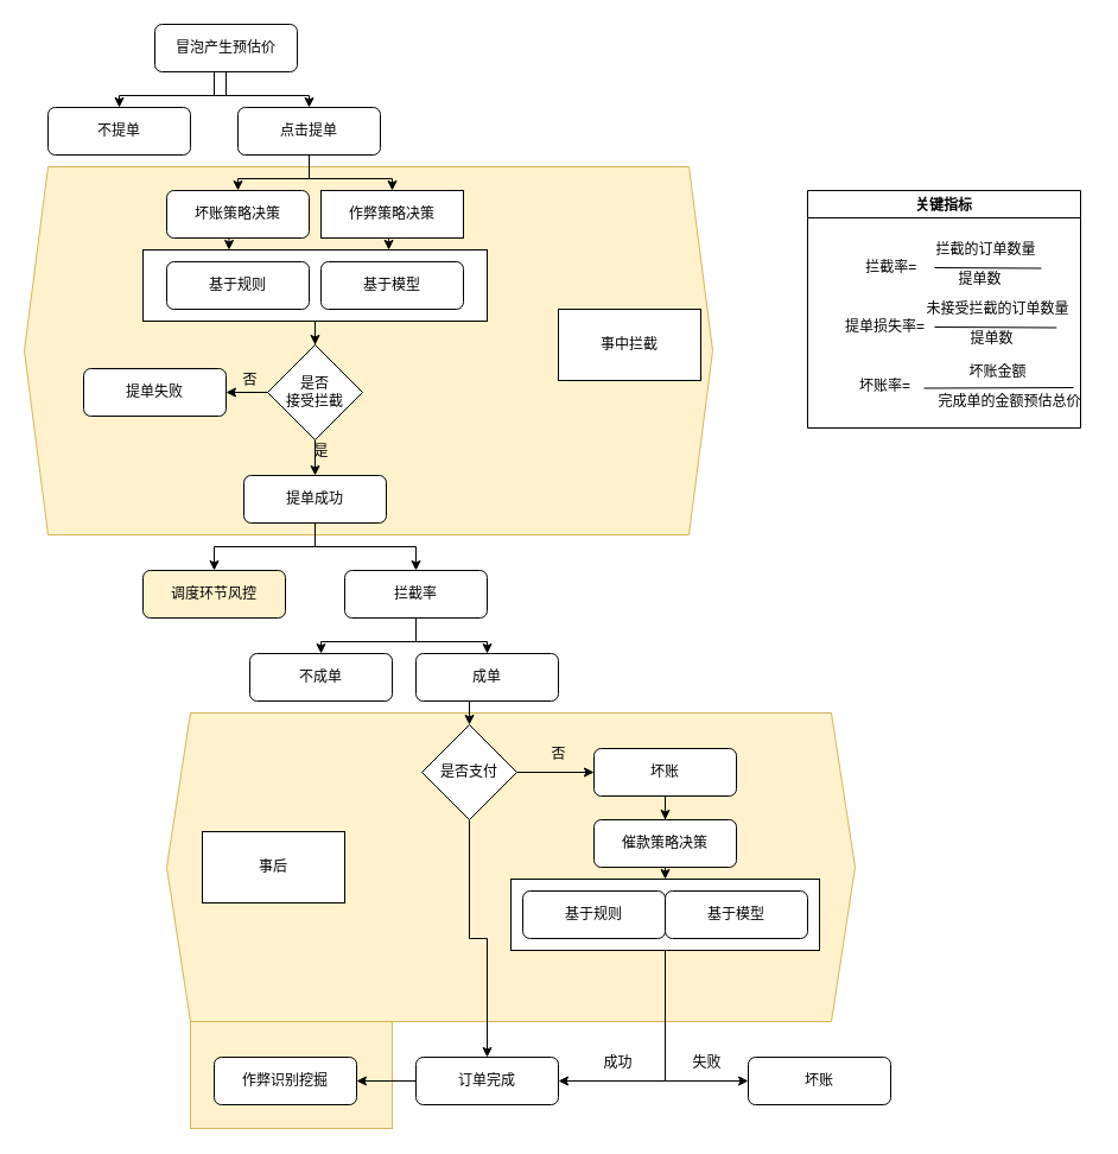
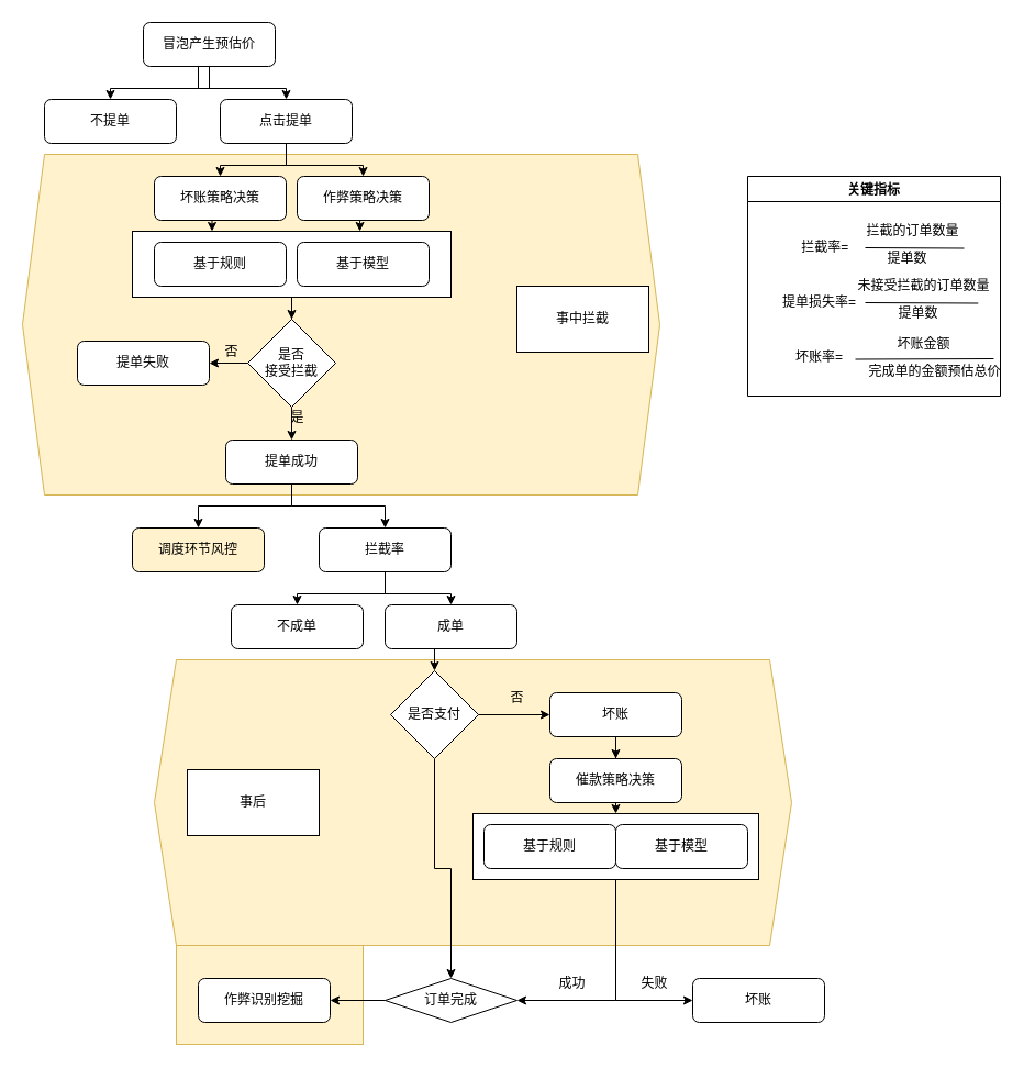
  <mxCell id="0" />
  <mxCell id="1" parent="0" />
  <mxCell id="2" value="" style="rounded=0;whiteSpace=wrap;html=1;fillColor=#fff2cc;strokeColor=#d6b656;" vertex="1" parent="1"><mxGeometry x="160" y="840" width="170" height="110" as="geometry" /></mxCell>
  <mxCell id="3" value="" style="shape=hexagon;perimeter=hexagonPerimeter2;whiteSpace=wrap;html=1;fixedSize=1;fillColor=#fff2cc;strokeColor=#d6b656;" vertex="1" parent="1"><mxGeometry x="140" y="600" width="580" height="260" as="geometry" /></mxCell>
  <mxCell id="4" value="" style="shape=hexagon;perimeter=hexagonPerimeter2;whiteSpace=wrap;html=1;fixedSize=1;fillColor=#fff2cc;strokeColor=#d6b656;" vertex="1" parent="1"><mxGeometry x="20" y="140" width="580" height="310" as="geometry" /></mxCell>
  <mxCell id="5" style="edgeStyle=orthogonalEdgeStyle;rounded=0;orthogonalLoop=1;jettySize=auto;html=1;exitX=0.5;exitY=1;exitDx=0;exitDy=0;" edge="1" parent="1" source="6" target="30"><mxGeometry relative="1" as="geometry" /></mxCell>
  <mxCell id="6" value="" style="rounded=0;whiteSpace=wrap;html=1;" vertex="1" parent="1"><mxGeometry x="120" y="210" width="290" height="60" as="geometry" /></mxCell>
  <mxCell id="7" style="edgeStyle=orthogonalEdgeStyle;rounded=0;orthogonalLoop=1;jettySize=auto;html=1;exitX=0.5;exitY=1;exitDx=0;exitDy=0;entryX=0.5;entryY=0;entryDx=0;entryDy=0;" edge="1" parent="1" source="9" target="10"><mxGeometry relative="1" as="geometry"><Array as="points"><mxPoint x="180" y="80" /><mxPoint x="90" y="80" /></Array></mxGeometry></mxCell>
  <mxCell id="8" style="edgeStyle=orthogonalEdgeStyle;rounded=0;orthogonalLoop=1;jettySize=auto;html=1;exitX=0.5;exitY=1;exitDx=0;exitDy=0;entryX=0.5;entryY=0;entryDx=0;entryDy=0;" edge="1" parent="1" source="9" target="13"><mxGeometry relative="1" as="geometry"><Array as="points"><mxPoint x="180" y="80" /><mxPoint x="260" y="80" /></Array></mxGeometry></mxCell>
  <mxCell id="9" value="冒泡产生预估价" style="rounded=1;whiteSpace=wrap;html=1;fontSize=12;glass=0;strokeWidth=1;shadow=0;" parent="1" vertex="1"><mxGeometry x="130" y="20" width="120" height="40" as="geometry" /></mxCell>
  <mxCell id="10" value="不提单" style="rounded=1;whiteSpace=wrap;html=1;fontSize=12;glass=0;strokeWidth=1;shadow=0;" vertex="1" parent="1"><mxGeometry x="40" y="90" width="120" height="40" as="geometry" /></mxCell>
  <mxCell id="11" style="edgeStyle=orthogonalEdgeStyle;rounded=0;orthogonalLoop=1;jettySize=auto;html=1;exitX=0.5;exitY=1;exitDx=0;exitDy=0;entryX=0.5;entryY=0;entryDx=0;entryDy=0;" edge="1" parent="1" source="13" target="15"><mxGeometry relative="1" as="geometry" /></mxCell>
  <mxCell id="12" style="edgeStyle=orthogonalEdgeStyle;rounded=0;orthogonalLoop=1;jettySize=auto;html=1;exitX=0.5;exitY=1;exitDx=0;exitDy=0;" edge="1" parent="1" source="13" target="17"><mxGeometry relative="1" as="geometry" /></mxCell>
  <mxCell id="13" value="点击提单" style="rounded=1;whiteSpace=wrap;html=1;fontSize=12;glass=0;strokeWidth=1;shadow=0;" vertex="1" parent="1"><mxGeometry x="200" y="90" width="120" height="40" as="geometry" /></mxCell>
  <mxCell id="14" style="edgeStyle=orthogonalEdgeStyle;rounded=0;orthogonalLoop=1;jettySize=auto;html=1;exitX=0.5;exitY=1;exitDx=0;exitDy=0;entryX=0.25;entryY=0;entryDx=0;entryDy=0;" edge="1" parent="1" source="15" target="6"><mxGeometry relative="1" as="geometry" /></mxCell>
  <mxCell id="15" value="坏账策略决策" style="rounded=1;whiteSpace=wrap;html=1;fontSize=12;glass=0;strokeWidth=1;shadow=0;" vertex="1" parent="1"><mxGeometry x="140" y="160" width="120" height="40" as="geometry" /></mxCell>
  <mxCell id="16" style="edgeStyle=orthogonalEdgeStyle;rounded=0;orthogonalLoop=1;jettySize=auto;html=1;exitX=0.5;exitY=1;exitDx=0;exitDy=0;entryX=0.714;entryY=0;entryDx=0;entryDy=0;entryPerimeter=0;" edge="1" parent="1" source="17" target="6"><mxGeometry relative="1" as="geometry" /></mxCell>
- <mxCell id="17" value="作弊策略决策" style="whiteSpace=wrap;html=1;fontSize=12;glass=0;strokeWidth=1;shadow=0;rounded=0;" vertex="1" parent="1"><mxGeometry x="270" y="160" width="120" height="40" as="geometry" /></mxCell>
+ <mxCell id="17" value="作弊策略决策" style="rounded=1;whiteSpace=wrap;html=1;fontSize=12;glass=0;strokeWidth=1;shadow=0;" vertex="1" parent="1"><mxGeometry x="270" y="160" width="120" height="40" as="geometry" /></mxCell>
  <mxCell id="18" value="基于规则" style="rounded=1;whiteSpace=wrap;html=1;fontSize=12;glass=0;strokeWidth=1;shadow=0;" vertex="1" parent="1"><mxGeometry x="140" y="220" width="120" height="40" as="geometry" /></mxCell>
  <mxCell id="19" value="基于模型" style="rounded=1;whiteSpace=wrap;html=1;fontSize=12;glass=0;strokeWidth=1;shadow=0;" vertex="1" parent="1"><mxGeometry x="270" y="220" width="120" height="40" as="geometry" /></mxCell>
  <mxCell id="20" value="提单失败" style="rounded=1;whiteSpace=wrap;html=1;fontSize=12;glass=0;strokeWidth=1;shadow=0;" vertex="1" parent="1"><mxGeometry x="70" y="310" width="120" height="40" as="geometry" /></mxCell>
  <mxCell id="21" style="edgeStyle=orthogonalEdgeStyle;rounded=0;orthogonalLoop=1;jettySize=auto;html=1;exitX=0.5;exitY=1;exitDx=0;exitDy=0;" edge="1" parent="1" source="23" target="24"><mxGeometry relative="1" as="geometry" /></mxCell>
  <mxCell id="22" style="edgeStyle=orthogonalEdgeStyle;rounded=0;orthogonalLoop=1;jettySize=auto;html=1;exitX=0.5;exitY=1;exitDx=0;exitDy=0;entryX=0.5;entryY=0;entryDx=0;entryDy=0;" edge="1" parent="1" source="23" target="27"><mxGeometry relative="1" as="geometry" /></mxCell>
  <mxCell id="23" value="提单成功" style="rounded=1;whiteSpace=wrap;html=1;fontSize=12;glass=0;strokeWidth=1;shadow=0;" vertex="1" parent="1"><mxGeometry x="205" y="400" width="120" height="40" as="geometry" /></mxCell>
  <mxCell id="24" value="调度环节风控" style="rounded=1;whiteSpace=wrap;html=1;fontSize=12;glass=0;strokeWidth=1;shadow=0;fillColor=#fff2cc;" vertex="1" parent="1"><mxGeometry x="120" y="480" width="120" height="40" as="geometry" /></mxCell>
  <mxCell id="25" style="edgeStyle=orthogonalEdgeStyle;rounded=0;orthogonalLoop=1;jettySize=auto;html=1;exitX=0.5;exitY=1;exitDx=0;exitDy=0;entryX=0.5;entryY=0;entryDx=0;entryDy=0;" edge="1" parent="1" source="27" target="36"><mxGeometry relative="1" as="geometry" /></mxCell>
  <mxCell id="26" style="edgeStyle=orthogonalEdgeStyle;rounded=0;orthogonalLoop=1;jettySize=auto;html=1;exitX=0.5;exitY=1;exitDx=0;exitDy=0;entryX=0.5;entryY=0;entryDx=0;entryDy=0;" edge="1" parent="1" source="27" target="38"><mxGeometry relative="1" as="geometry" /></mxCell>
  <mxCell id="27" value="拦截率" style="rounded=1;whiteSpace=wrap;html=1;fontSize=12;glass=0;strokeWidth=1;shadow=0;" vertex="1" parent="1"><mxGeometry x="290" y="480" width="120" height="40" as="geometry" /></mxCell>
  <mxCell id="28" style="edgeStyle=orthogonalEdgeStyle;rounded=0;orthogonalLoop=1;jettySize=auto;html=1;exitX=0;exitY=0.5;exitDx=0;exitDy=0;entryX=1;entryY=0.5;entryDx=0;entryDy=0;" edge="1" parent="1" source="30" target="20"><mxGeometry relative="1" as="geometry" /></mxCell>
  <mxCell id="29" style="edgeStyle=orthogonalEdgeStyle;rounded=0;orthogonalLoop=1;jettySize=auto;html=1;exitX=0.5;exitY=1;exitDx=0;exitDy=0;" edge="1" parent="1" source="30" target="23"><mxGeometry relative="1" as="geometry" /></mxCell>
  <mxCell id="30" value="是否&lt;br&gt;接受拦截" style="rhombus;whiteSpace=wrap;html=1;" vertex="1" parent="1"><mxGeometry x="225" y="290" width="80" height="80" as="geometry" /></mxCell>
  <mxCell id="31" value="否" style="text;html=1;align=center;verticalAlign=middle;resizable=0;points=[];autosize=1;strokeColor=none;fillColor=none;" vertex="1" parent="1"><mxGeometry x="190" y="305" width="40" height="30" as="geometry" /></mxCell>
  <mxCell id="32" value="是" style="text;html=1;align=center;verticalAlign=middle;resizable=0;points=[];autosize=1;strokeColor=none;fillColor=none;" vertex="1" parent="1"><mxGeometry x="250" y="365" width="40" height="30" as="geometry" /></mxCell>
  <mxCell id="33" style="edgeStyle=orthogonalEdgeStyle;rounded=0;orthogonalLoop=1;jettySize=auto;html=1;exitX=0.5;exitY=1;exitDx=0;exitDy=0;" edge="1" parent="1" source="35" target="42"><mxGeometry relative="1" as="geometry" /></mxCell>
  <mxCell id="34" style="edgeStyle=orthogonalEdgeStyle;rounded=0;orthogonalLoop=1;jettySize=auto;html=1;exitX=1;exitY=0.5;exitDx=0;exitDy=0;entryX=0;entryY=0.5;entryDx=0;entryDy=0;" edge="1" parent="1" source="35" target="40"><mxGeometry relative="1" as="geometry" /></mxCell>
  <mxCell id="35" value="是否支付" style="rhombus;whiteSpace=wrap;html=1;" vertex="1" parent="1"><mxGeometry x="355" y="610" width="80" height="80" as="geometry" /></mxCell>
  <mxCell id="36" value="不成单" style="rounded=1;whiteSpace=wrap;html=1;fontSize=12;glass=0;strokeWidth=1;shadow=0;" vertex="1" parent="1"><mxGeometry x="210" y="550" width="120" height="40" as="geometry" /></mxCell>
  <mxCell id="37" style="edgeStyle=orthogonalEdgeStyle;rounded=0;orthogonalLoop=1;jettySize=auto;html=1;exitX=0.5;exitY=1;exitDx=0;exitDy=0;entryX=0.5;entryY=0;entryDx=0;entryDy=0;" edge="1" parent="1" source="38" target="35"><mxGeometry relative="1" as="geometry" /></mxCell>
  <mxCell id="38" value="成单" style="rounded=1;whiteSpace=wrap;html=1;fontSize=12;glass=0;strokeWidth=1;shadow=0;" vertex="1" parent="1"><mxGeometry x="350" y="550" width="120" height="40" as="geometry" /></mxCell>
  <mxCell id="39" style="edgeStyle=orthogonalEdgeStyle;rounded=0;orthogonalLoop=1;jettySize=auto;html=1;exitX=0.5;exitY=1;exitDx=0;exitDy=0;" edge="1" parent="1" source="40" target="50"><mxGeometry relative="1" as="geometry" /></mxCell>
  <mxCell id="40" value="坏账" style="rounded=1;whiteSpace=wrap;html=1;fontSize=12;glass=0;strokeWidth=1;shadow=0;" vertex="1" parent="1"><mxGeometry x="500" y="630" width="120" height="40" as="geometry" /></mxCell>
  <mxCell id="41" style="edgeStyle=orthogonalEdgeStyle;rounded=0;orthogonalLoop=1;jettySize=auto;html=1;exitX=0;exitY=0.5;exitDx=0;exitDy=0;entryX=1;entryY=0.5;entryDx=0;entryDy=0;" edge="1" parent="1" source="42" target="56"><mxGeometry relative="1" as="geometry" /></mxCell>
- <mxCell id="42" value="订单完成" style="rounded=1;whiteSpace=wrap;html=1;fontSize=12;glass=0;strokeWidth=1;shadow=0;" vertex="1" parent="1"><mxGeometry x="350" y="890" width="120" height="40" as="geometry" /></mxCell>
+ <mxCell id="42" value="订单完成" style="rhombus;whiteSpace=wrap;html=1;fontSize=12;glass=0;strokeWidth=1;shadow=0;" vertex="1" parent="1"><mxGeometry x="350" y="890" width="120" height="40" as="geometry" /></mxCell>
  <mxCell id="43" style="edgeStyle=orthogonalEdgeStyle;rounded=0;orthogonalLoop=1;jettySize=auto;html=1;entryX=1;entryY=0.5;entryDx=0;entryDy=0;" edge="1" parent="1" source="45" target="42"><mxGeometry relative="1" as="geometry" /></mxCell>
  <mxCell id="44" style="edgeStyle=orthogonalEdgeStyle;rounded=0;orthogonalLoop=1;jettySize=auto;html=1;exitX=0.5;exitY=1;exitDx=0;exitDy=0;entryX=0;entryY=0.5;entryDx=0;entryDy=0;" edge="1" parent="1" source="45" target="52"><mxGeometry relative="1" as="geometry" /></mxCell>
  <mxCell id="45" value="" style="rounded=0;whiteSpace=wrap;html=1;" vertex="1" parent="1"><mxGeometry x="430" y="740" width="260" height="60" as="geometry" /></mxCell>
  <mxCell id="46" value="基于规则" style="rounded=1;whiteSpace=wrap;html=1;fontSize=12;glass=0;strokeWidth=1;shadow=0;" vertex="1" parent="1"><mxGeometry x="440" y="750" width="120" height="40" as="geometry" /></mxCell>
  <mxCell id="47" value="基于模型" style="rounded=1;whiteSpace=wrap;html=1;fontSize=12;glass=0;strokeWidth=1;shadow=0;" vertex="1" parent="1"><mxGeometry x="560" y="750" width="120" height="40" as="geometry" /></mxCell>
  <mxCell id="48" value="否" style="text;html=1;align=center;verticalAlign=middle;resizable=0;points=[];autosize=1;strokeColor=none;fillColor=none;" vertex="1" parent="1"><mxGeometry x="450" y="620" width="40" height="30" as="geometry" /></mxCell>
  <mxCell id="49" style="edgeStyle=orthogonalEdgeStyle;rounded=0;orthogonalLoop=1;jettySize=auto;html=1;exitX=0.5;exitY=1;exitDx=0;exitDy=0;entryX=0.5;entryY=0;entryDx=0;entryDy=0;" edge="1" parent="1" source="50" target="45"><mxGeometry relative="1" as="geometry" /></mxCell>
  <mxCell id="50" value="催款策略决策" style="rounded=1;whiteSpace=wrap;html=1;fontSize=12;glass=0;strokeWidth=1;shadow=0;" vertex="1" parent="1"><mxGeometry x="500" y="690" width="120" height="40" as="geometry" /></mxCell>
  <mxCell id="51" value="成功" style="text;html=1;align=center;verticalAlign=middle;resizable=0;points=[];autosize=1;strokeColor=none;fillColor=none;" vertex="1" parent="1"><mxGeometry x="495" y="880" width="50" height="30" as="geometry" /></mxCell>
  <mxCell id="52" value="坏账" style="rounded=1;whiteSpace=wrap;html=1;fontSize=12;glass=0;strokeWidth=1;shadow=0;" vertex="1" parent="1"><mxGeometry x="630" y="890" width="120" height="40" as="geometry" /></mxCell>
  <mxCell id="53" value="失败" style="text;html=1;align=center;verticalAlign=middle;resizable=0;points=[];autosize=1;strokeColor=none;fillColor=none;" vertex="1" parent="1"><mxGeometry x="570" y="880" width="50" height="30" as="geometry" /></mxCell>
  <mxCell id="54" value="事中拦截" style="rounded=0;whiteSpace=wrap;html=1;" vertex="1" parent="1"><mxGeometry x="470" y="260" width="120" height="60" as="geometry" /></mxCell>
  <mxCell id="55" value="事后" style="rounded=0;whiteSpace=wrap;html=1;" vertex="1" parent="1"><mxGeometry x="170" y="700" width="120" height="60" as="geometry" /></mxCell>
  <mxCell id="56" value="作弊识别挖掘" style="rounded=1;whiteSpace=wrap;html=1;fontSize=12;glass=0;strokeWidth=1;shadow=0;" vertex="1" parent="1"><mxGeometry x="180" y="890" width="120" height="40" as="geometry" /></mxCell>
  <mxCell id="57" value="关键指标" style="swimlane;startSize=23;" vertex="1" parent="1"><mxGeometry x="680" y="160" width="230" height="200" as="geometry" /></mxCell>
  <mxCell id="58" value="拦截率=&amp;nbsp;" style="text;html=1;align=center;verticalAlign=middle;resizable=0;points=[];autosize=1;strokeColor=none;fillColor=none;" vertex="1" parent="57"><mxGeometry x="37" y="50" width="70" height="30" as="geometry" /></mxCell>
  <mxCell id="59" value="提单损失率=" style="text;html=1;align=center;verticalAlign=middle;resizable=0;points=[];autosize=1;strokeColor=none;fillColor=none;" vertex="1" parent="57"><mxGeometry x="20" y="100" width="90" height="30" as="geometry" /></mxCell>
  <mxCell id="60" value="坏账率=" style="text;html=1;align=center;verticalAlign=middle;resizable=0;points=[];autosize=1;strokeColor=none;fillColor=none;" vertex="1" parent="57"><mxGeometry x="30" y="150" width="70" height="30" as="geometry" /></mxCell>
  <mxCell id="61" value="提单数" style="text;html=1;align=center;verticalAlign=middle;resizable=0;points=[];autosize=1;strokeColor=none;fillColor=none;" vertex="1" parent="57"><mxGeometry x="115" y="60" width="60" height="30" as="geometry" /></mxCell>
  <mxCell id="62" value="提单数" style="text;html=1;align=center;verticalAlign=middle;resizable=0;points=[];autosize=1;strokeColor=none;fillColor=none;" vertex="1" parent="57"><mxGeometry x="125" y="110" width="60" height="30" as="geometry" /></mxCell>
  <mxCell id="63" value="未接受拦截的订单数量" style="text;html=1;align=center;verticalAlign=middle;resizable=0;points=[];autosize=1;strokeColor=none;fillColor=none;" vertex="1" parent="57"><mxGeometry x="90" y="85" width="140" height="30" as="geometry" /></mxCell>
  <mxCell id="64" value="" style="endArrow=none;html=1;rounded=0;entryX=0.927;entryY=1.017;entryDx=0;entryDy=0;entryPerimeter=0;" edge="1" parent="57"><mxGeometry width="50" height="50" relative="1" as="geometry"><mxPoint x="107" y="115" as="sourcePoint" /><mxPoint x="209.78" y="115.51" as="targetPoint" /></mxGeometry></mxCell>
  <mxCell id="65" value="完成单的金额预估总价" style="text;html=1;align=center;verticalAlign=middle;resizable=0;points=[];autosize=1;strokeColor=none;fillColor=none;" vertex="1" parent="57"><mxGeometry x="100" y="162.5" width="140" height="30" as="geometry" /></mxCell>
  <mxCell id="66" value="坏账金额" style="text;html=1;align=center;verticalAlign=middle;resizable=0;points=[];autosize=1;strokeColor=none;fillColor=none;" vertex="1" parent="57"><mxGeometry x="125" y="137.5" width="70" height="30" as="geometry" /></mxCell>
  <mxCell id="67" value="" style="endArrow=none;html=1;rounded=0;entryX=1.021;entryY=0.15;entryDx=0;entryDy=0;entryPerimeter=0;" edge="1" parent="57"><mxGeometry width="50" height="50" relative="1" as="geometry"><mxPoint x="98" y="166.5" as="sourcePoint" /><mxPoint x="223.94" y="166" as="targetPoint" /></mxGeometry></mxCell>
  <mxCell id="68" value="拦截的订单数量" style="text;html=1;align=center;verticalAlign=middle;resizable=0;points=[];autosize=1;strokeColor=none;fillColor=none;" vertex="1" parent="1"><mxGeometry x="775" y="195" width="110" height="30" as="geometry" /></mxCell>
  <mxCell id="69" value="" style="endArrow=none;html=1;rounded=0;entryX=0.927;entryY=1.017;entryDx=0;entryDy=0;entryPerimeter=0;" edge="1" parent="1" target="68"><mxGeometry width="50" height="50" relative="1" as="geometry"><mxPoint x="787" y="225" as="sourcePoint" /><mxPoint x="857" y="225" as="targetPoint" /></mxGeometry></mxCell>
